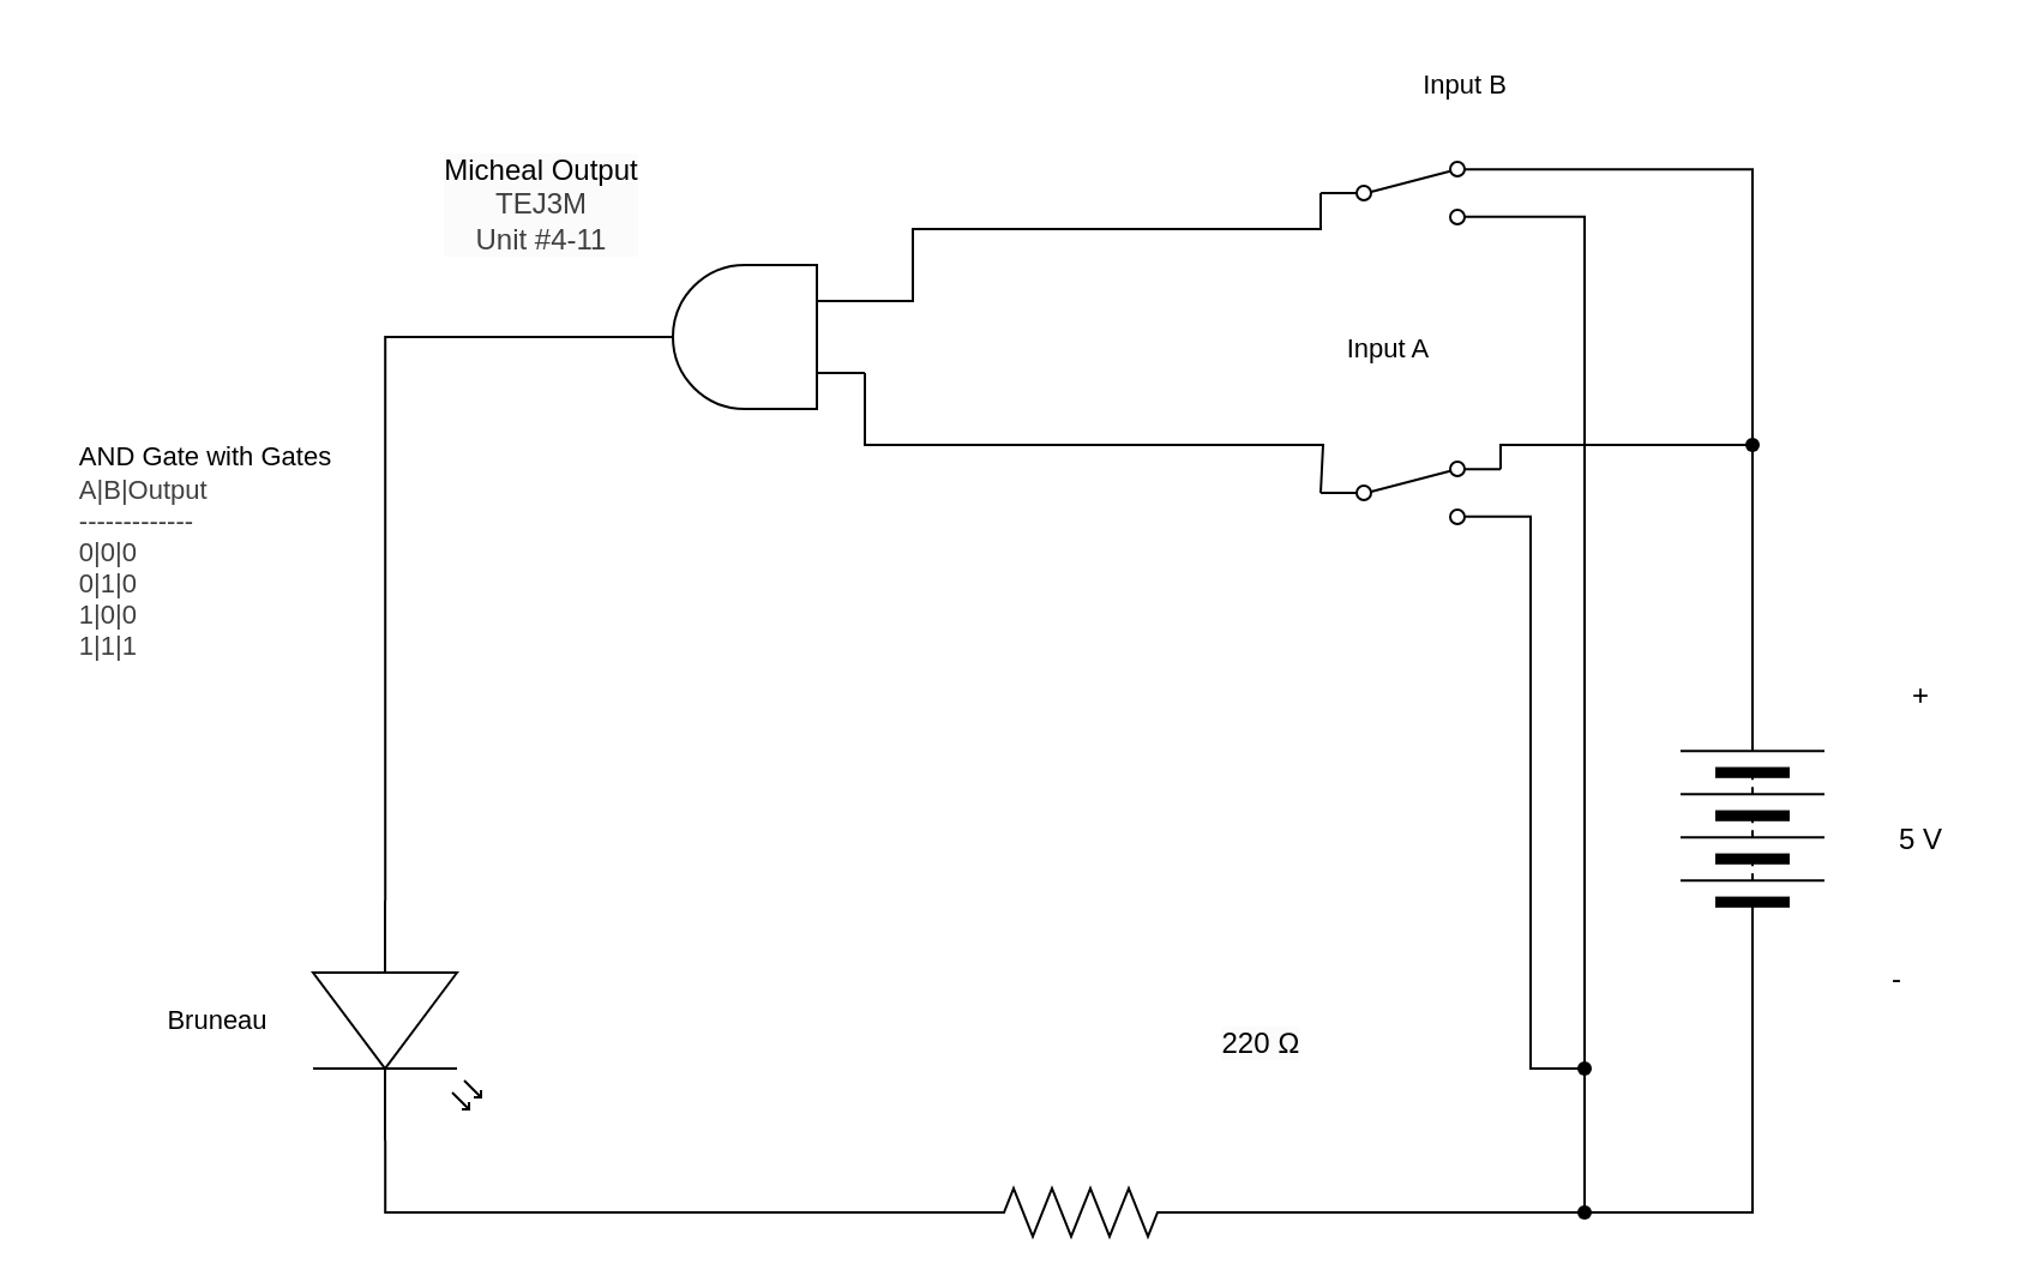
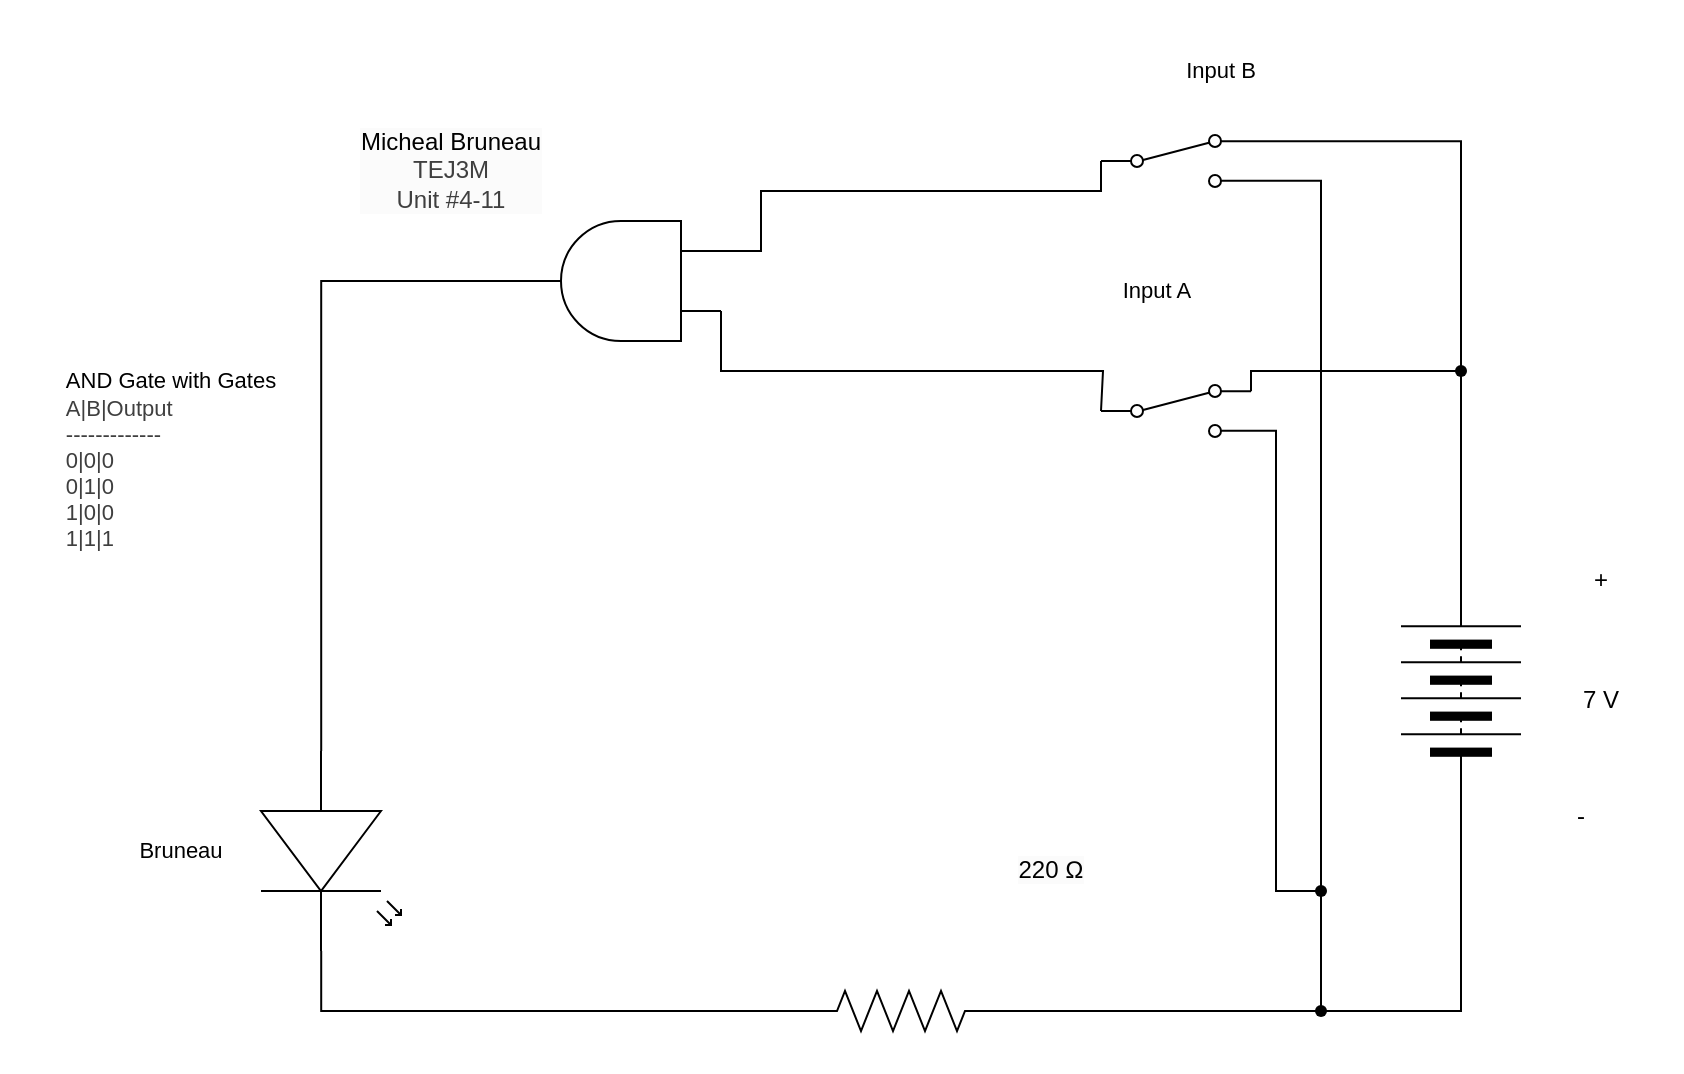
  <mxCell id="0" />
  <mxCell id="1" parent="0" />
- <mxCell id="2" value="&lt;span style=&quot;scrollbar-color: rgb(226, 226, 226) rgb(251, 251, 251); background-color: rgb(251, 251, 251); color: rgb(0, 0, 0);&quot;&gt;Micheal Output&lt;/span&gt;&lt;div style=&quot;scrollbar-color: rgb(226, 226, 226) rgb(251, 251, 251); background-color: rgb(251, 251, 251); color: rgb(63, 63, 63);&quot;&gt;TEJ3M&lt;/div&gt;&lt;div style=&quot;scrollbar-color: rgb(226, 226, 226) rgb(251, 251, 251); background-color: rgb(251, 251, 251); color: rgb(63, 63, 63);&quot;&gt;Unit #4-11&lt;/div&gt;" style="text;html=1;align=center;verticalAlign=middle;resizable=0;points=[];autosize=1;strokeColor=none;fillColor=none;" vertex="1" parent="1"><mxGeometry x="170" y="55" width="110" height="60" as="geometry" /></mxCell>
+ <mxCell id="2" value="&lt;span style=&quot;scrollbar-color: rgb(226, 226, 226) rgb(251, 251, 251); background-color: rgb(251, 251, 251); color: rgb(0, 0, 0);&quot;&gt;Micheal Bruneau&lt;/span&gt;&lt;div style=&quot;scrollbar-color: rgb(226, 226, 226) rgb(251, 251, 251); background-color: rgb(251, 251, 251); color: rgb(63, 63, 63);&quot;&gt;TEJ3M&lt;/div&gt;&lt;div style=&quot;scrollbar-color: rgb(226, 226, 226) rgb(251, 251, 251); background-color: rgb(251, 251, 251); color: rgb(63, 63, 63);&quot;&gt;Unit #4-11&lt;/div&gt;" style="text;html=1;align=center;verticalAlign=middle;resizable=0;points=[];autosize=1;strokeColor=none;fillColor=none;" vertex="1" parent="1"><mxGeometry x="170" y="55" width="110" height="60" as="geometry" /></mxCell>
  <mxCell id="3" value="&lt;div style=&quot;scrollbar-color: rgb(226, 226, 226) rgb(251, 251, 251); font-size: 11px; text-align: left; color: rgb(63, 63, 63);&quot;&gt;&lt;font color=&quot;#000000&quot;&gt;&lt;span style=&quot;background-color: rgb(255, 255, 255);&quot;&gt;AND Gate with Gates&lt;/span&gt;&lt;/font&gt;&lt;/div&gt;&lt;div style=&quot;scrollbar-color: rgb(226, 226, 226) rgb(251, 251, 251); font-size: 11px; text-align: left; color: rgb(63, 63, 63);&quot;&gt;&lt;span style=&quot;color: light-dark(rgb(63, 63, 63), rgb(183, 183, 183));&quot;&gt;A|B|Output&lt;/span&gt;&lt;/div&gt;&lt;div style=&quot;color: rgb(63, 63, 63); scrollbar-color: rgb(226, 226, 226) rgb(251, 251, 251); font-size: 11px; text-align: left;&quot;&gt;-------------&lt;/div&gt;&lt;div style=&quot;color: rgb(63, 63, 63); scrollbar-color: rgb(226, 226, 226) rgb(251, 251, 251); font-size: 11px; text-align: left;&quot;&gt;0|0|0&lt;/div&gt;&lt;div style=&quot;color: rgb(63, 63, 63); scrollbar-color: rgb(226, 226, 226) rgb(251, 251, 251); font-size: 11px; text-align: left;&quot;&gt;0|1|0&lt;/div&gt;&lt;div style=&quot;color: rgb(63, 63, 63); scrollbar-color: rgb(226, 226, 226) rgb(251, 251, 251); font-size: 11px; text-align: left;&quot;&gt;1|0|0&lt;/div&gt;&lt;div style=&quot;color: rgb(63, 63, 63); scrollbar-color: rgb(226, 226, 226) rgb(251, 251, 251); font-size: 11px; text-align: left;&quot;&gt;1|1|1&lt;/div&gt;" style="text;html=1;align=center;verticalAlign=middle;resizable=0;points=[];autosize=1;strokeColor=none;fillColor=none;" vertex="1" parent="1"><mxGeometry x="20" y="175" width="130" height="110" as="geometry" /></mxCell>
  <mxCell id="4" style="edgeStyle=orthogonalEdgeStyle;html=1;exitX=1;exitY=0.5;exitDx=0;exitDy=0;endArrow=none;endFill=0;rounded=0;entryX=1;entryY=0.12;entryDx=0;entryDy=0;" edge="1" parent="1" source="6" target="26"><mxGeometry relative="1" as="geometry"><mxPoint x="730" y="60" as="targetPoint" /></mxGeometry></mxCell>
  <mxCell id="5" style="edgeStyle=orthogonalEdgeStyle;shape=connector;rounded=0;html=1;exitX=0;exitY=0.5;exitDx=0;exitDy=0;entryX=1;entryY=0.88;entryDx=0;entryDy=0;strokeColor=default;align=center;verticalAlign=middle;fontFamily=Helvetica;fontSize=11;fontColor=default;labelBackgroundColor=default;endArrow=none;endFill=0;" edge="1" parent="1" source="6" target="26"><mxGeometry relative="1" as="geometry"><Array as="points"><mxPoint x="730" y="505" /><mxPoint x="660" y="505" /><mxPoint x="660" y="90" /></Array></mxGeometry></mxCell>
  <mxCell id="6" value="" style="pointerEvents=1;verticalLabelPosition=bottom;shadow=0;dashed=0;align=center;html=1;verticalAlign=top;shape=mxgraph.electrical.miscellaneous.batteryStack;rotation=-90;" vertex="1" parent="1"><mxGeometry x="680" y="315" width="100" height="60" as="geometry" /></mxCell>
  <mxCell id="7" value="+" style="text;html=1;align=center;verticalAlign=middle;resizable=0;points=[];autosize=1;strokeColor=none;fillColor=none;" vertex="1" parent="1"><mxGeometry x="785" y="275" width="30" height="30" as="geometry" /></mxCell>
  <mxCell id="8" value="-" style="text;html=1;align=center;verticalAlign=middle;resizable=0;points=[];autosize=1;strokeColor=none;fillColor=none;" vertex="1" parent="1"><mxGeometry x="775" y="393" width="30" height="30" as="geometry" /></mxCell>
- <mxCell id="9" value="5 V" style="text;html=1;align=center;verticalAlign=middle;resizable=0;points=[];autosize=1;strokeColor=none;fillColor=none;" vertex="1" parent="1"><mxGeometry x="780" y="335" width="40" height="30" as="geometry" /></mxCell>
+ <mxCell id="9" value="7 V" style="text;html=1;align=center;verticalAlign=middle;resizable=0;points=[];autosize=1;strokeColor=none;fillColor=none;" vertex="1" parent="1"><mxGeometry x="780" y="335" width="40" height="30" as="geometry" /></mxCell>
  <mxCell id="10" style="edgeStyle=orthogonalEdgeStyle;shape=connector;curved=0;rounded=0;html=1;exitDx=0;exitDy=0;exitPerimeter=0;entryX=0;entryY=0.5;entryDx=0;entryDy=0;strokeColor=default;align=center;verticalAlign=middle;fontFamily=Helvetica;fontSize=11;fontColor=default;labelBackgroundColor=default;endArrow=none;endFill=0;" edge="1" parent="1" source="18" target="6"><mxGeometry relative="1" as="geometry" /></mxCell>
  <mxCell id="11" style="edgeStyle=orthogonalEdgeStyle;shape=connector;curved=0;rounded=0;html=1;exitDx=0;exitDy=0;exitPerimeter=0;strokeColor=default;align=center;verticalAlign=middle;fontFamily=Helvetica;fontSize=11;fontColor=default;labelBackgroundColor=default;endArrow=none;endFill=0;entryX=1;entryY=0.88;entryDx=0;entryDy=0;" edge="1" parent="1" source="28" target="23"><mxGeometry relative="1" as="geometry"><mxPoint x="640" y="225" as="targetPoint" /><Array as="points" /></mxGeometry></mxCell>
  <mxCell id="12" value="" style="pointerEvents=1;verticalLabelPosition=bottom;shadow=0;dashed=0;align=center;html=1;verticalAlign=top;shape=mxgraph.electrical.resistors.resistor_2;fontFamily=Helvetica;fontSize=11;fontColor=default;labelBackgroundColor=default;" vertex="1" parent="1"><mxGeometry x="400" y="495" width="100" height="20" as="geometry" /></mxCell>
  <mxCell id="13" value="" style="shape=waypoint;sketch=0;fillStyle=solid;size=6;pointerEvents=1;points=[];fillColor=none;resizable=0;rotatable=0;perimeter=centerPerimeter;snapToPoint=1;fontFamily=Helvetica;fontSize=11;fontColor=default;labelBackgroundColor=default;" vertex="1" parent="1"><mxGeometry x="720" y="175" width="20" height="20" as="geometry" /></mxCell>
  <mxCell id="14" style="edgeStyle=orthogonalEdgeStyle;shape=connector;curved=0;rounded=0;html=1;exitX=1;exitY=0.5;exitDx=0;exitDy=0;entryX=1;entryY=0.12;entryDx=0;entryDy=0;strokeColor=default;align=center;verticalAlign=middle;fontFamily=Helvetica;fontSize=11;fontColor=default;labelBackgroundColor=default;endArrow=none;endFill=0;" edge="1" parent="1" source="6" target="23"><mxGeometry relative="1" as="geometry"><Array as="points"><mxPoint x="730" y="185" /><mxPoint x="625" y="185" /></Array><mxPoint x="640" y="185" as="targetPoint" /></mxGeometry></mxCell>
  <mxCell id="15" value="" style="verticalLabelPosition=bottom;shadow=0;dashed=0;align=center;html=1;verticalAlign=top;shape=mxgraph.electrical.opto_electronics.led_2;pointerEvents=1;fontFamily=Helvetica;fontSize=11;fontColor=default;labelBackgroundColor=default;direction=south;" vertex="1" parent="1"><mxGeometry x="130" y="375" width="70" height="100" as="geometry" /></mxCell>
  <mxCell id="16" style="edgeStyle=orthogonalEdgeStyle;shape=connector;curved=0;rounded=0;html=1;exitX=1;exitY=0.57;exitDx=0;exitDy=0;exitPerimeter=0;entryX=0;entryY=0.5;entryDx=0;entryDy=0;entryPerimeter=0;strokeColor=default;align=center;verticalAlign=middle;fontFamily=Helvetica;fontSize=11;fontColor=default;labelBackgroundColor=default;endArrow=none;endFill=0;" edge="1" parent="1" source="15" target="12"><mxGeometry relative="1" as="geometry" /></mxCell>
  <mxCell id="17" value="" style="edgeStyle=orthogonalEdgeStyle;shape=connector;curved=0;rounded=0;html=1;exitX=1;exitY=0.5;exitDx=0;exitDy=0;exitPerimeter=0;entryDx=0;entryDy=0;strokeColor=default;align=center;verticalAlign=middle;fontFamily=Helvetica;fontSize=11;fontColor=default;labelBackgroundColor=default;endArrow=none;endFill=0;" edge="1" parent="1" source="12" target="18"><mxGeometry relative="1" as="geometry"><mxPoint x="500" y="505" as="sourcePoint" /><mxPoint x="730" y="395" as="targetPoint" /></mxGeometry></mxCell>
  <mxCell id="18" value="" style="shape=waypoint;sketch=0;fillStyle=solid;size=6;pointerEvents=1;points=[];fillColor=none;resizable=0;rotatable=0;perimeter=centerPerimeter;snapToPoint=1;fontFamily=Helvetica;fontSize=11;fontColor=default;labelBackgroundColor=default;" vertex="1" parent="1"><mxGeometry x="650" y="495" width="20" height="20" as="geometry" /></mxCell>
  <mxCell id="19" value="Input A" style="text;html=1;align=center;verticalAlign=middle;resizable=0;points=[];autosize=1;strokeColor=none;fillColor=none;fontFamily=Helvetica;fontSize=11;fontColor=default;labelBackgroundColor=default;" vertex="1" parent="1"><mxGeometry x="547.5" y="130" width="60" height="30" as="geometry" /></mxCell>
  <mxCell id="20" value="&lt;span style=&quot;color: rgb(0, 0, 0); font-size: 12px; background-color: rgb(251, 251, 251);&quot;&gt;220 Ω&lt;/span&gt;" style="text;html=1;align=center;verticalAlign=middle;resizable=0;points=[];autosize=1;strokeColor=none;fillColor=none;fontFamily=Helvetica;fontSize=11;fontColor=default;labelBackgroundColor=default;" vertex="1" parent="1"><mxGeometry x="495" y="420" width="60" height="30" as="geometry" /></mxCell>
  <mxCell id="21" value="Bruneau" style="text;html=1;align=center;verticalAlign=middle;resizable=0;points=[];autosize=1;strokeColor=none;fillColor=none;fontFamily=Helvetica;fontSize=11;fontColor=default;labelBackgroundColor=default;" vertex="1" parent="1"><mxGeometry x="60" y="410" width="60" height="30" as="geometry" /></mxCell>
  <mxCell id="22" value="" style="shape=connector;rounded=0;html=1;exitX=0;exitY=0.25;exitDx=0;exitDy=0;exitPerimeter=0;entryDx=0;entryDy=0;entryPerimeter=0;strokeColor=default;align=center;verticalAlign=middle;fontFamily=Helvetica;fontSize=11;fontColor=default;labelBackgroundColor=default;endArrow=none;endFill=0;edgeStyle=orthogonalEdgeStyle;" edge="1" parent="1" source="30"><mxGeometry relative="1" as="geometry"><mxPoint x="470" y="205" as="sourcePoint" /><mxPoint x="550" y="205" as="targetPoint" /><Array as="points"><mxPoint x="360" y="185" /><mxPoint x="551" y="185" /></Array></mxGeometry></mxCell>
  <mxCell id="23" value="" style="html=1;shape=mxgraph.electrical.electro-mechanical.twoWaySwitch;aspect=fixed;elSwitchState=2;" vertex="1" parent="1"><mxGeometry x="550" y="192" width="75" height="26" as="geometry" /></mxCell>
  <mxCell id="24" value="Input B" style="text;html=1;align=center;verticalAlign=middle;resizable=0;points=[];autosize=1;strokeColor=none;fillColor=none;fontFamily=Helvetica;fontSize=11;fontColor=default;labelBackgroundColor=default;" vertex="1" parent="1"><mxGeometry x="580" y="20" width="60" height="30" as="geometry" /></mxCell>
  <mxCell id="25" value="" style="shape=connector;rounded=0;html=1;exitX=0;exitY=0.75;exitDx=0;exitDy=0;exitPerimeter=0;entryDx=0;entryDy=0;entryPerimeter=0;strokeColor=default;align=center;verticalAlign=middle;fontFamily=Helvetica;fontSize=11;fontColor=default;labelBackgroundColor=default;endArrow=none;endFill=0;edgeStyle=orthogonalEdgeStyle;" edge="1" parent="1" source="30"><mxGeometry relative="1" as="geometry"><mxPoint x="470" y="80" as="sourcePoint" /><mxPoint x="550" y="80" as="targetPoint" /><Array as="points"><mxPoint x="380" y="125" /><mxPoint x="380" y="95" /><mxPoint x="550" y="95" /></Array></mxGeometry></mxCell>
  <mxCell id="26" value="" style="html=1;shape=mxgraph.electrical.electro-mechanical.twoWaySwitch;aspect=fixed;elSwitchState=2;" vertex="1" parent="1"><mxGeometry x="550" y="67" width="75" height="26" as="geometry" /></mxCell>
  <mxCell id="27" value="" style="edgeStyle=orthogonalEdgeStyle;shape=connector;curved=0;rounded=0;html=1;exitX=1;exitY=0.5;exitDx=0;exitDy=0;exitPerimeter=0;strokeColor=default;align=center;verticalAlign=middle;fontFamily=Helvetica;fontSize=11;fontColor=default;labelBackgroundColor=default;endArrow=none;endFill=0;entryDx=0;entryDy=0;" edge="1" parent="1" source="12" target="28"><mxGeometry relative="1" as="geometry"><mxPoint x="625" y="215" as="targetPoint" /><Array as="points"><mxPoint x="660" y="505" /></Array><mxPoint x="500" y="505" as="sourcePoint" /></mxGeometry></mxCell>
  <mxCell id="28" value="" style="shape=waypoint;sketch=0;fillStyle=solid;size=6;pointerEvents=1;points=[];fillColor=none;resizable=0;rotatable=0;perimeter=centerPerimeter;snapToPoint=1;fontFamily=Helvetica;fontSize=11;fontColor=default;labelBackgroundColor=default;" vertex="1" parent="1"><mxGeometry x="650" y="435" width="20" height="20" as="geometry" /></mxCell>
  <mxCell id="29" style="edgeStyle=orthogonalEdgeStyle;shape=connector;rounded=0;html=1;exitX=1;exitY=0.5;exitDx=0;exitDy=0;exitPerimeter=0;strokeColor=default;align=center;verticalAlign=middle;fontFamily=Helvetica;fontSize=11;fontColor=default;labelBackgroundColor=default;endArrow=none;endFill=0;entryX=0;entryY=0.57;entryDx=0;entryDy=0;entryPerimeter=0;" edge="1" parent="1" source="30" target="15"><mxGeometry relative="1" as="geometry"><mxPoint x="220" y="365" as="targetPoint" /></mxGeometry></mxCell>
  <mxCell id="30" value="" style="verticalLabelPosition=bottom;shadow=0;dashed=0;align=center;html=1;verticalAlign=top;shape=mxgraph.electrical.logic_gates.logic_gate;operation=and;rotation=-180;" vertex="1" parent="1"><mxGeometry x="260" y="110" width="100" height="60" as="geometry" /></mxCell>
